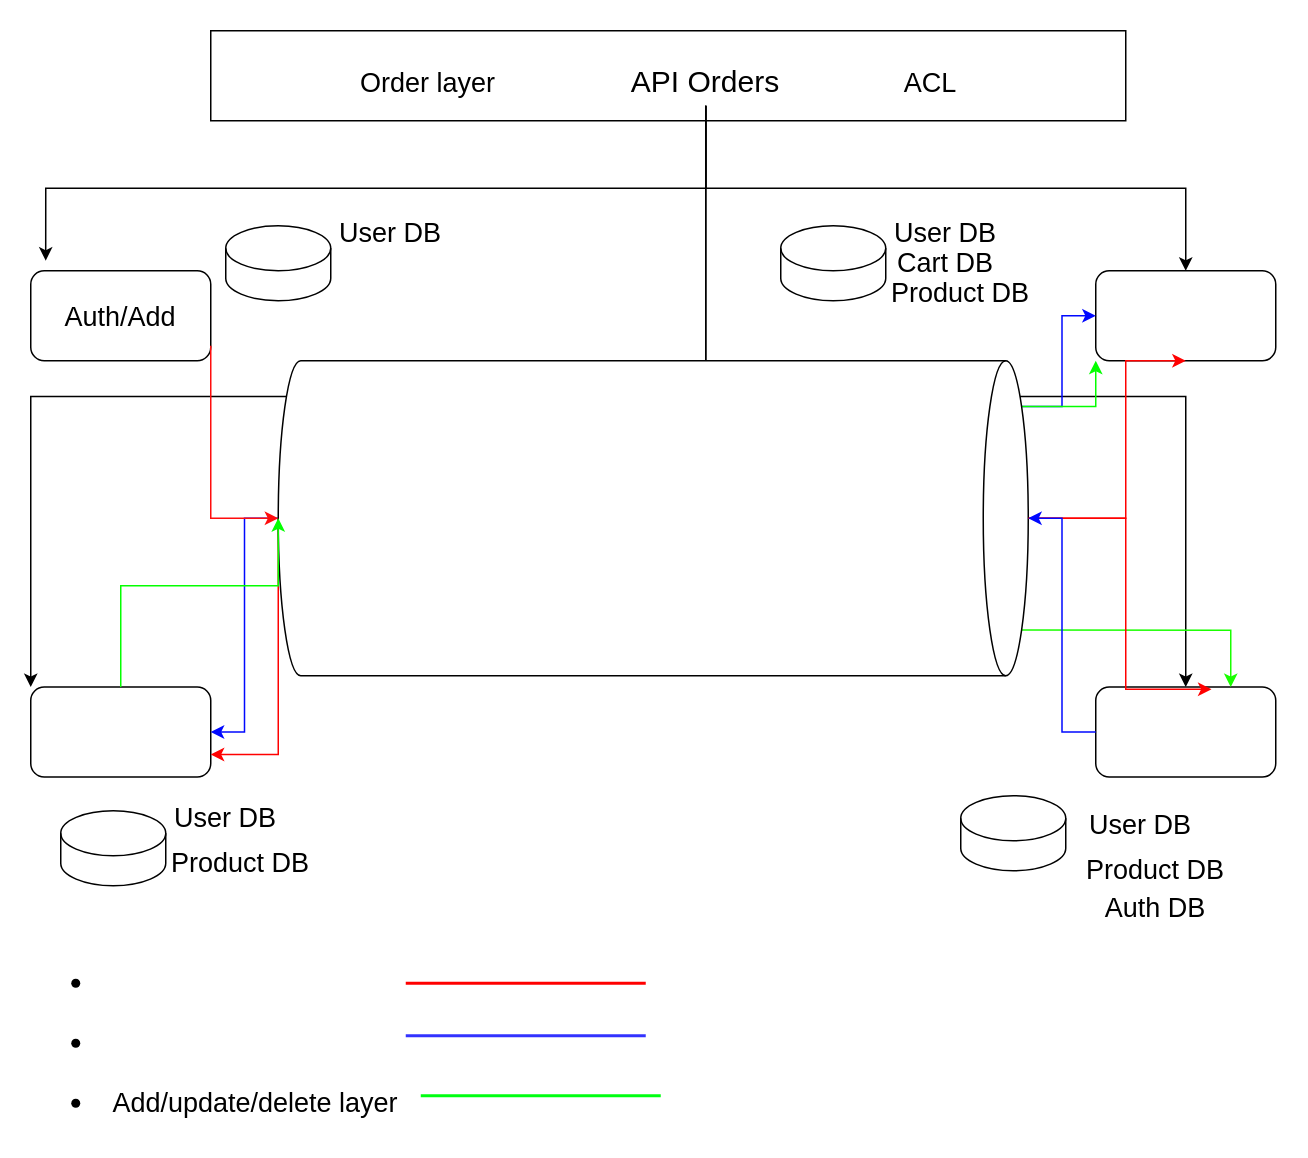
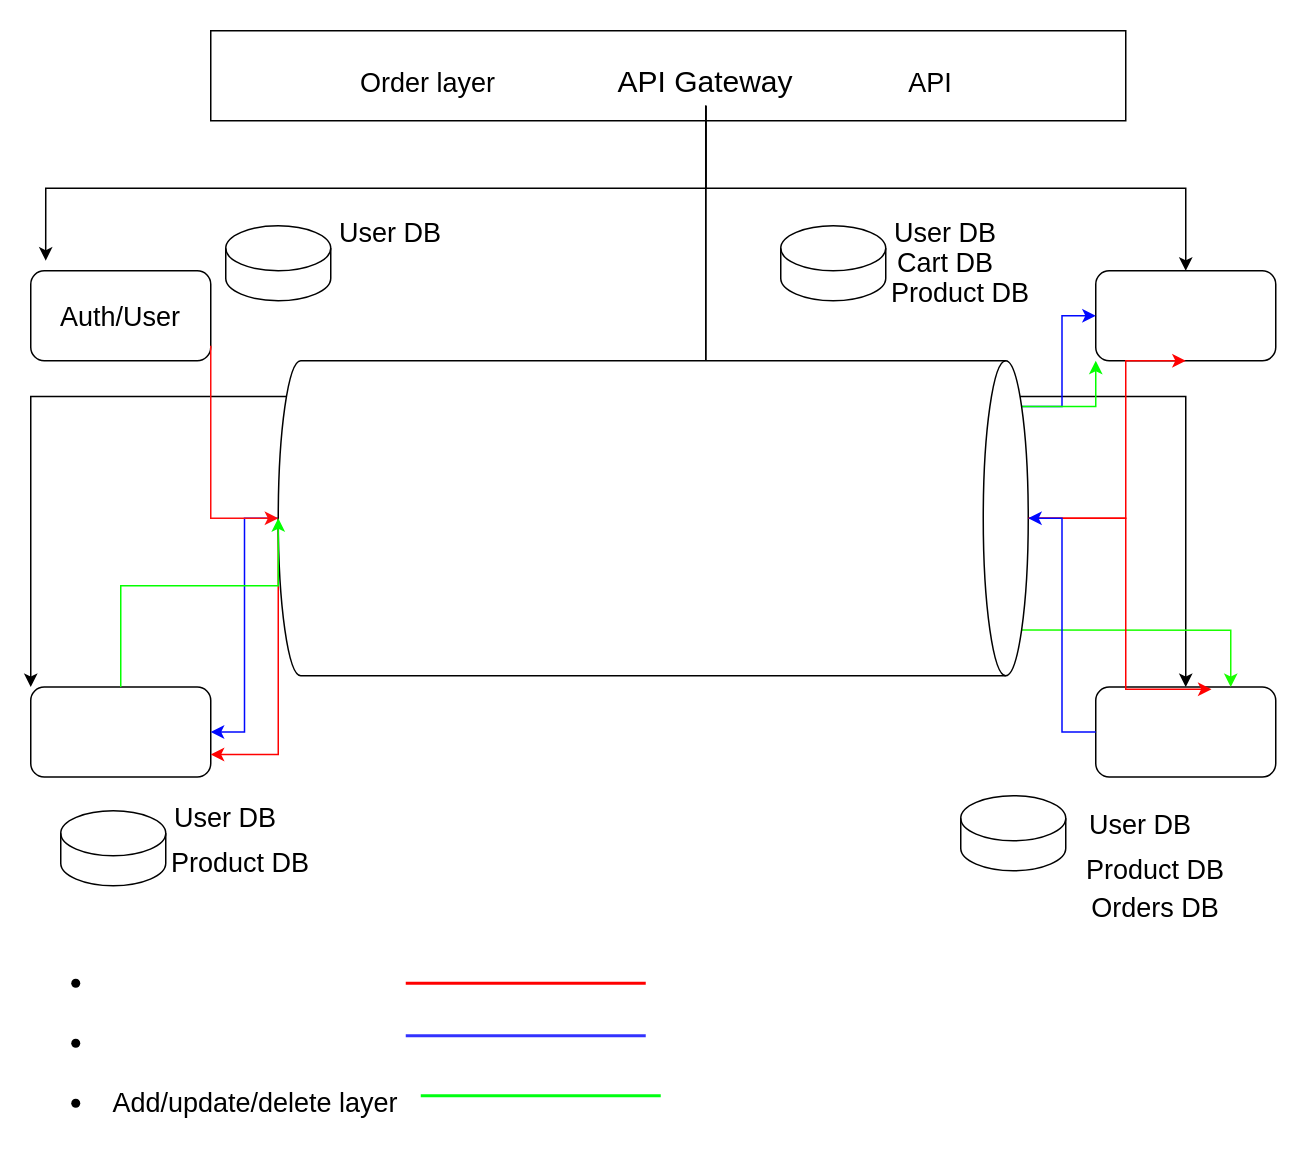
  <mxCell id="0" />
  <mxCell id="1" parent="0" />
  <mxCell id="2" value="" style="rounded=0;whiteSpace=wrap;html=1;" parent="1" vertex="1"><mxGeometry x="140" y="20" width="610" height="60" as="geometry" /></mxCell>
  <mxCell id="3" style="edgeStyle=orthogonalEdgeStyle;rounded=0;orthogonalLoop=1;jettySize=auto;html=1;exitX=0.5;exitY=1;exitDx=0;exitDy=0;entryX=0.5;entryY=0;entryDx=0;entryDy=0;" parent="1" source="6" target="10" edge="1"><mxGeometry relative="1" as="geometry" /></mxCell>
  <mxCell id="4" style="edgeStyle=orthogonalEdgeStyle;rounded=0;orthogonalLoop=1;jettySize=auto;html=1;exitX=0.5;exitY=1;exitDx=0;exitDy=0;" parent="1" source="6" target="8" edge="1"><mxGeometry relative="1" as="geometry" /></mxCell>
  <mxCell id="5" style="edgeStyle=orthogonalEdgeStyle;rounded=0;orthogonalLoop=1;jettySize=auto;html=1;exitX=0.5;exitY=1;exitDx=0;exitDy=0;entryX=0;entryY=0;entryDx=0;entryDy=0;" parent="1" source="6" target="9" edge="1"><mxGeometry relative="1" as="geometry" /></mxCell>
- <mxCell id="6" value="&lt;font style=&quot;font-size: 20px;&quot;&gt;API Orders&lt;/font&gt;" style="text;strokeColor=none;align=center;fillColor=none;html=1;verticalAlign=middle;whiteSpace=wrap;rounded=0;fontSize=20;" parent="1" vertex="1"><mxGeometry x="330" y="35" width="280" height="35" as="geometry" /></mxCell>
+ <mxCell id="6" value="&lt;font style=&quot;font-size: 20px;&quot;&gt;API Gateway&lt;/font&gt;" style="text;strokeColor=none;align=center;fillColor=none;html=1;verticalAlign=middle;whiteSpace=wrap;rounded=0;fontSize=20;" parent="1" vertex="1"><mxGeometry x="330" y="35" width="280" height="35" as="geometry" /></mxCell>
  <mxCell id="7" value="" style="rounded=1;whiteSpace=wrap;html=1;" parent="1" vertex="1"><mxGeometry x="20" y="180" width="120" height="60" as="geometry" /></mxCell>
  <mxCell id="8" value="" style="rounded=1;whiteSpace=wrap;html=1;" parent="1" vertex="1"><mxGeometry x="730" y="457.5" width="120" height="60" as="geometry" /></mxCell>
  <mxCell id="9" value="" style="rounded=1;whiteSpace=wrap;html=1;" parent="1" vertex="1"><mxGeometry x="20" y="457.5" width="120" height="60" as="geometry" /></mxCell>
  <mxCell id="10" value="" style="rounded=1;whiteSpace=wrap;html=1;" parent="1" vertex="1"><mxGeometry x="730" y="180" width="120" height="60" as="geometry" /></mxCell>
- <mxCell id="11" value="&lt;font style=&quot;font-size: 18px;&quot;&gt;Auth/Add&lt;/font&gt;" style="text;strokeColor=none;align=center;fillColor=none;html=1;verticalAlign=middle;whiteSpace=wrap;rounded=0;" parent="1" vertex="1"><mxGeometry x="20" y="192.5" width="120" height="37.5" as="geometry" /></mxCell>
+ <mxCell id="11" value="&lt;font style=&quot;font-size: 18px;&quot;&gt;Auth/User&lt;/font&gt;" style="text;strokeColor=none;align=center;fillColor=none;html=1;verticalAlign=middle;whiteSpace=wrap;rounded=0;" parent="1" vertex="1"><mxGeometry x="20" y="192.5" width="120" height="37.5" as="geometry" /></mxCell>
  <mxCell id="12" style="edgeStyle=orthogonalEdgeStyle;rounded=0;orthogonalLoop=1;jettySize=auto;html=1;exitX=0.5;exitY=1;exitDx=0;exitDy=0;exitPerimeter=0;entryX=1;entryY=0.75;entryDx=0;entryDy=0;strokeColor=#ff0000;" parent="1" source="18" target="9" edge="1"><mxGeometry relative="1" as="geometry"><Array as="points"><mxPoint x="185" y="503" /></Array></mxGeometry></mxCell>
  <mxCell id="13" style="edgeStyle=orthogonalEdgeStyle;rounded=0;orthogonalLoop=1;jettySize=auto;html=1;exitX=0.5;exitY=0;exitDx=0;exitDy=0;exitPerimeter=0;entryX=0.5;entryY=1;entryDx=0;entryDy=0;strokeColor=#ff0000;" parent="1" source="18" target="10" edge="1"><mxGeometry relative="1" as="geometry"><Array as="points"><mxPoint x="750" y="345" /><mxPoint x="750" y="240" /></Array></mxGeometry></mxCell>
  <mxCell id="14" style="edgeStyle=orthogonalEdgeStyle;rounded=0;orthogonalLoop=1;jettySize=auto;html=1;exitX=0.5;exitY=1;exitDx=0;exitDy=0;exitPerimeter=0;entryX=1;entryY=0.5;entryDx=0;entryDy=0;strokeColor=#0008ff;" parent="1" source="18" target="9" edge="1"><mxGeometry relative="1" as="geometry" /></mxCell>
  <mxCell id="15" style="edgeStyle=orthogonalEdgeStyle;rounded=0;orthogonalLoop=1;jettySize=auto;html=1;exitX=0.145;exitY=0;exitDx=0;exitDy=4.35;exitPerimeter=0;entryX=0;entryY=0.5;entryDx=0;entryDy=0;strokeColor=#0008ff;" parent="1" source="18" target="10" edge="1"><mxGeometry relative="1" as="geometry" /></mxCell>
  <mxCell id="16" style="edgeStyle=orthogonalEdgeStyle;rounded=0;orthogonalLoop=1;jettySize=auto;html=1;exitX=0.145;exitY=0;exitDx=0;exitDy=4.35;exitPerimeter=0;entryX=0;entryY=1;entryDx=0;entryDy=0;strokeColor=#04ff00;" parent="1" source="18" target="10" edge="1"><mxGeometry relative="1" as="geometry" /></mxCell>
  <mxCell id="17" style="edgeStyle=orthogonalEdgeStyle;rounded=0;orthogonalLoop=1;jettySize=auto;html=1;exitX=0.855;exitY=0;exitDx=0;exitDy=4.35;exitPerimeter=0;entryX=0.75;entryY=0;entryDx=0;entryDy=0;strokeColor=#1AFF00;" parent="1" source="18" target="8" edge="1"><mxGeometry relative="1" as="geometry" /></mxCell>
  <mxCell id="18" value="" style="shape=cylinder3;whiteSpace=wrap;html=1;boundedLbl=1;backgroundOutline=1;size=15;direction=south;fontColor=#ed0707;" parent="1" vertex="1"><mxGeometry x="185" y="240" width="500" height="210" as="geometry" /></mxCell>
  <mxCell id="19" style="edgeStyle=orthogonalEdgeStyle;rounded=0;orthogonalLoop=1;jettySize=auto;html=1;exitX=0.5;exitY=1;exitDx=0;exitDy=0;entryX=0.083;entryY=-0.112;entryDx=0;entryDy=0;entryPerimeter=0;" parent="1" source="6" target="7" edge="1"><mxGeometry relative="1" as="geometry" /></mxCell>
  <mxCell id="20" style="edgeStyle=orthogonalEdgeStyle;rounded=0;orthogonalLoop=1;jettySize=auto;html=1;exitX=1;exitY=1;exitDx=0;exitDy=0;entryX=0.5;entryY=1;entryDx=0;entryDy=0;entryPerimeter=0;strokeColor=#FF0D0D;" parent="1" source="11" target="18" edge="1"><mxGeometry relative="1" as="geometry" /></mxCell>
  <mxCell id="21" value="" style="line;strokeWidth=2;html=1;strokeColor=#ff0000;" parent="1" vertex="1"><mxGeometry x="270" y="650" width="160" height="10" as="geometry" /></mxCell>
  <mxCell id="22" style="edgeStyle=orthogonalEdgeStyle;rounded=0;orthogonalLoop=1;jettySize=auto;html=1;exitX=0.5;exitY=0;exitDx=0;exitDy=0;exitPerimeter=0;entryX=0.643;entryY=0.025;entryDx=0;entryDy=0;entryPerimeter=0;strokeColor=#ff0000;" parent="1" source="18" target="8" edge="1"><mxGeometry relative="1" as="geometry"><Array as="points"><mxPoint x="750" y="345" /><mxPoint x="750" y="459" /></Array></mxGeometry></mxCell>
  <mxCell id="23" value="" style="shape=waypoint;sketch=0;fillStyle=solid;size=6;pointerEvents=1;points=[];fillColor=none;resizable=0;rotatable=0;perimeter=centerPerimeter;snapToPoint=1;" parent="1" vertex="1"><mxGeometry x="40" y="645" width="20" height="20" as="geometry" /></mxCell>
  <mxCell id="24" style="edgeStyle=orthogonalEdgeStyle;rounded=0;orthogonalLoop=1;jettySize=auto;html=1;exitX=0;exitY=0.5;exitDx=0;exitDy=0;entryX=0.5;entryY=0;entryDx=0;entryDy=0;entryPerimeter=0;strokeColor=#0008ff;" parent="1" source="8" target="18" edge="1"><mxGeometry relative="1" as="geometry" /></mxCell>
  <mxCell id="25" value="" style="shape=waypoint;sketch=0;fillStyle=solid;size=6;pointerEvents=1;points=[];fillColor=none;resizable=0;rotatable=0;perimeter=centerPerimeter;snapToPoint=1;" parent="1" vertex="1"><mxGeometry x="40" y="685" width="20" height="20" as="geometry" /></mxCell>
  <mxCell id="26" value="" style="line;strokeWidth=2;html=1;strokeColor=#3333FF;" parent="1" vertex="1"><mxGeometry x="270" y="670" width="160" height="40" as="geometry" /></mxCell>
  <mxCell id="27" style="edgeStyle=orthogonalEdgeStyle;rounded=0;orthogonalLoop=1;jettySize=auto;html=1;exitX=0.5;exitY=0;exitDx=0;exitDy=0;entryX=0.5;entryY=1;entryDx=0;entryDy=0;entryPerimeter=0;strokeColor=#04ff00;" parent="1" source="9" target="18" edge="1"><mxGeometry relative="1" as="geometry"><Array as="points"><mxPoint x="80" y="390" /><mxPoint x="185" y="390" /></Array></mxGeometry></mxCell>
  <mxCell id="28" value="&lt;font style=&quot;font-size: 18px;&quot;&gt;Add/update/delete layer&lt;/font&gt;" style="text;strokeColor=none;align=center;fillColor=none;html=1;verticalAlign=middle;whiteSpace=wrap;rounded=0;" parent="1" vertex="1"><mxGeometry x="60" y="720" width="220" height="30" as="geometry" /></mxCell>
  <mxCell id="29" value="" style="shape=waypoint;sketch=0;fillStyle=solid;size=6;pointerEvents=1;points=[];fillColor=none;resizable=0;rotatable=0;perimeter=centerPerimeter;snapToPoint=1;" parent="1" vertex="1"><mxGeometry x="40" y="725" width="20" height="20" as="geometry" /></mxCell>
  <mxCell id="30" value="" style="line;strokeWidth=2;html=1;strokeColor=#00ff11;" parent="1" vertex="1"><mxGeometry x="280" y="710" width="160" height="40" as="geometry" /></mxCell>
  <mxCell id="31" value="" style="shape=cylinder3;whiteSpace=wrap;html=1;boundedLbl=1;backgroundOutline=1;size=15;" parent="1" vertex="1"><mxGeometry x="150" y="150" width="70" height="50" as="geometry" /></mxCell>
  <mxCell id="32" value="" style="shape=cylinder3;whiteSpace=wrap;html=1;boundedLbl=1;backgroundOutline=1;size=15;" parent="1" vertex="1"><mxGeometry x="520" y="150" width="70" height="50" as="geometry" /></mxCell>
  <mxCell id="33" value="" style="shape=cylinder3;whiteSpace=wrap;html=1;boundedLbl=1;backgroundOutline=1;size=15;" parent="1" vertex="1"><mxGeometry x="640" y="530" width="70" height="50" as="geometry" /></mxCell>
  <mxCell id="34" value="" style="shape=cylinder3;whiteSpace=wrap;html=1;boundedLbl=1;backgroundOutline=1;size=15;" parent="1" vertex="1"><mxGeometry x="40" y="540" width="70" height="50" as="geometry" /></mxCell>
  <mxCell id="35" value="&lt;span style=&quot;font-size: 18px;&quot;&gt;User DB&lt;/span&gt;" style="text;strokeColor=none;align=center;fillColor=none;html=1;verticalAlign=middle;whiteSpace=wrap;rounded=0;" parent="1" vertex="1"><mxGeometry x="220" y="140" width="80" height="30" as="geometry" /></mxCell>
  <mxCell id="36" value="&lt;span style=&quot;font-size: 18px;&quot;&gt;User DB&lt;/span&gt;" style="text;strokeColor=none;align=center;fillColor=none;html=1;verticalAlign=middle;whiteSpace=wrap;rounded=0;" parent="1" vertex="1"><mxGeometry x="590" y="140" width="80" height="30" as="geometry" /></mxCell>
  <mxCell id="37" value="&lt;span style=&quot;font-size: 18px;&quot;&gt;User DB&lt;/span&gt;" style="text;strokeColor=none;align=center;fillColor=none;html=1;verticalAlign=middle;whiteSpace=wrap;rounded=0;" parent="1" vertex="1"><mxGeometry x="720" y="535" width="80" height="30" as="geometry" /></mxCell>
  <mxCell id="38" value="&lt;span style=&quot;font-size: 18px;&quot;&gt;User DB&lt;/span&gt;" style="text;strokeColor=none;align=center;fillColor=none;html=1;verticalAlign=middle;whiteSpace=wrap;rounded=0;" parent="1" vertex="1"><mxGeometry x="110" y="530" width="80" height="30" as="geometry" /></mxCell>
  <mxCell id="39" value="&lt;span style=&quot;font-size: 18px;&quot;&gt;Cart DB&lt;/span&gt;" style="text;strokeColor=none;align=center;fillColor=none;html=1;verticalAlign=middle;whiteSpace=wrap;rounded=0;" parent="1" vertex="1"><mxGeometry x="590" y="160" width="80" height="30" as="geometry" /></mxCell>
  <mxCell id="40" value="&lt;span style=&quot;font-size: 18px;&quot;&gt;Product DB&lt;/span&gt;" style="text;strokeColor=none;align=center;fillColor=none;html=1;verticalAlign=middle;whiteSpace=wrap;rounded=0;" parent="1" vertex="1"><mxGeometry x="590" y="180" width="100" height="30" as="geometry" /></mxCell>
  <mxCell id="41" value="&lt;span style=&quot;font-size: 18px;&quot;&gt;Product DB&lt;/span&gt;" style="text;strokeColor=none;align=center;fillColor=none;html=1;verticalAlign=middle;whiteSpace=wrap;rounded=0;" parent="1" vertex="1"><mxGeometry x="720" y="565" width="100" height="30" as="geometry" /></mxCell>
  <mxCell id="42" value="&lt;span style=&quot;font-size: 18px;&quot;&gt;Product DB&lt;/span&gt;" style="text;strokeColor=none;align=center;fillColor=none;html=1;verticalAlign=middle;whiteSpace=wrap;rounded=0;" parent="1" vertex="1"><mxGeometry x="110" y="560" width="100" height="30" as="geometry" /></mxCell>
- <mxCell id="43" value="&lt;span style=&quot;font-size: 18px;&quot;&gt;ACL&lt;/span&gt;" style="text;strokeColor=none;align=center;fillColor=none;html=1;verticalAlign=middle;whiteSpace=wrap;rounded=0;" parent="1" vertex="1"><mxGeometry x="580" y="40" width="80" height="30" as="geometry" /></mxCell>
+ <mxCell id="43" value="&lt;span style=&quot;font-size: 18px;&quot;&gt;API&lt;/span&gt;" style="text;strokeColor=none;align=center;fillColor=none;html=1;verticalAlign=middle;whiteSpace=wrap;rounded=0;" parent="1" vertex="1"><mxGeometry x="580" y="40" width="80" height="30" as="geometry" /></mxCell>
  <mxCell id="44" value="&lt;span style=&quot;font-size: 18px;&quot;&gt;Order layer&lt;/span&gt;" style="text;strokeColor=none;align=center;fillColor=none;html=1;verticalAlign=middle;whiteSpace=wrap;rounded=0;" parent="1" vertex="1"><mxGeometry x="220" y="40" width="130" height="30" as="geometry" /></mxCell>
- <mxCell id="45" value="&lt;span style=&quot;font-size: 18px;&quot;&gt;Auth DB&lt;/span&gt;" style="text;strokeColor=none;align=center;fillColor=none;html=1;verticalAlign=middle;whiteSpace=wrap;rounded=0;" parent="1" vertex="1"><mxGeometry x="720" y="590" width="100" height="30" as="geometry" /></mxCell>
+ <mxCell id="45" value="&lt;span style=&quot;font-size: 18px;&quot;&gt;Orders DB&lt;/span&gt;" style="text;strokeColor=none;align=center;fillColor=none;html=1;verticalAlign=middle;whiteSpace=wrap;rounded=0;" parent="1" vertex="1"><mxGeometry x="720" y="590" width="100" height="30" as="geometry" /></mxCell>
